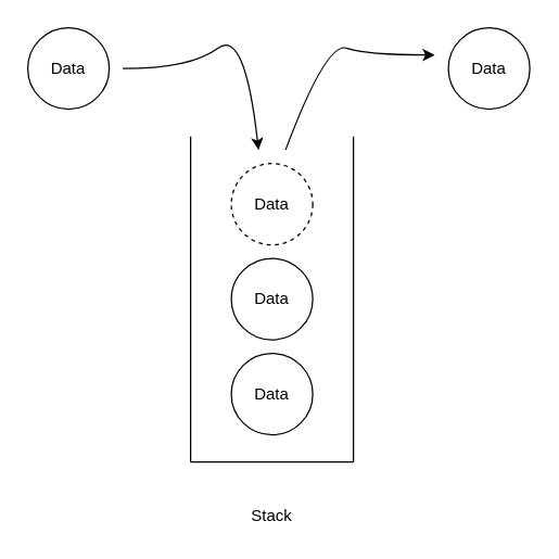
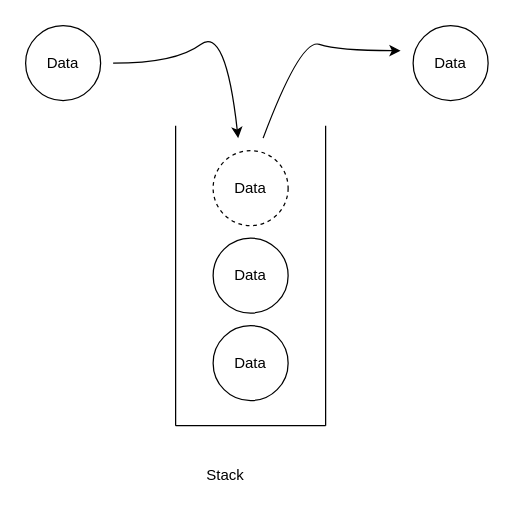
  <mxCell id="0" />
  <mxCell id="1" parent="0" />
  <mxCell id="2" value="" style="endArrow=none;html=1;" edge="1" parent="1"><mxGeometry width="50" height="50" relative="1" as="geometry"><mxPoint x="140" y="340" as="sourcePoint" /><mxPoint x="140" y="100" as="targetPoint" /></mxGeometry></mxCell>
  <mxCell id="3" value="" style="endArrow=none;html=1;" edge="1" parent="1"><mxGeometry width="50" height="50" relative="1" as="geometry"><mxPoint x="260" y="340" as="sourcePoint" /><mxPoint x="260" y="100" as="targetPoint" /></mxGeometry></mxCell>
  <mxCell id="4" value="" style="endArrow=none;html=1;" edge="1" parent="1"><mxGeometry width="50" height="50" relative="1" as="geometry"><mxPoint x="140" y="340" as="sourcePoint" /><mxPoint x="260" y="340" as="targetPoint" /></mxGeometry></mxCell>
  <mxCell id="5" value="Data" style="ellipse;whiteSpace=wrap;html=1;aspect=fixed;" vertex="1" parent="1"><mxGeometry x="170" y="260" width="60" height="60" as="geometry" /></mxCell>
  <mxCell id="6" value="Data" style="ellipse;whiteSpace=wrap;html=1;aspect=fixed;" vertex="1" parent="1"><mxGeometry x="170" y="190" width="60" height="60" as="geometry" /></mxCell>
  <mxCell id="7" value="Data" style="ellipse;whiteSpace=wrap;html=1;aspect=fixed;" vertex="1" parent="1"><mxGeometry x="20" y="20" width="60" height="60" as="geometry" /></mxCell>
  <mxCell id="8" value="" style="curved=1;endArrow=classic;html=1;" edge="1" parent="1"><mxGeometry width="50" height="50" relative="1" as="geometry"><mxPoint x="90" y="50" as="sourcePoint" /><mxPoint x="190" y="110" as="targetPoint" /><Array as="points"><mxPoint x="140" y="50" /><mxPoint x="180" y="20" /></Array></mxGeometry></mxCell>
  <mxCell id="9" value="Data" style="ellipse;whiteSpace=wrap;html=1;aspect=fixed;dashed=1;" vertex="1" parent="1"><mxGeometry x="170" y="120" width="60" height="60" as="geometry" /></mxCell>
  <mxCell id="10" value="Data" style="ellipse;whiteSpace=wrap;html=1;aspect=fixed;" vertex="1" parent="1"><mxGeometry x="330" y="20" width="60" height="60" as="geometry" /></mxCell>
  <mxCell id="11" value="" style="curved=1;endArrow=classic;html=1;" edge="1" parent="1"><mxGeometry width="50" height="50" relative="1" as="geometry"><mxPoint x="210" y="110" as="sourcePoint" /><mxPoint x="320" y="40" as="targetPoint" /><Array as="points"><mxPoint x="240" y="30" /><mxPoint x="270" y="40" /></Array></mxGeometry></mxCell>
- <mxCell id="12" value="Stack" style="text;html=1;strokeColor=none;fillColor=none;align=center;verticalAlign=middle;whiteSpace=wrap;rounded=0;dashed=1;" vertex="1" parent="1"><mxGeometry x="180" y="370" width="40" height="20" as="geometry" /></mxCell>
+ <mxCell id="12" value="Stack" style="text;html=1;strokeColor=none;fillColor=none;align=center;verticalAlign=middle;whiteSpace=wrap;rounded=0;dashed=1;" vertex="1" parent="1"><mxGeometry x="160" y="370" width="40" height="20" as="geometry" /></mxCell>
